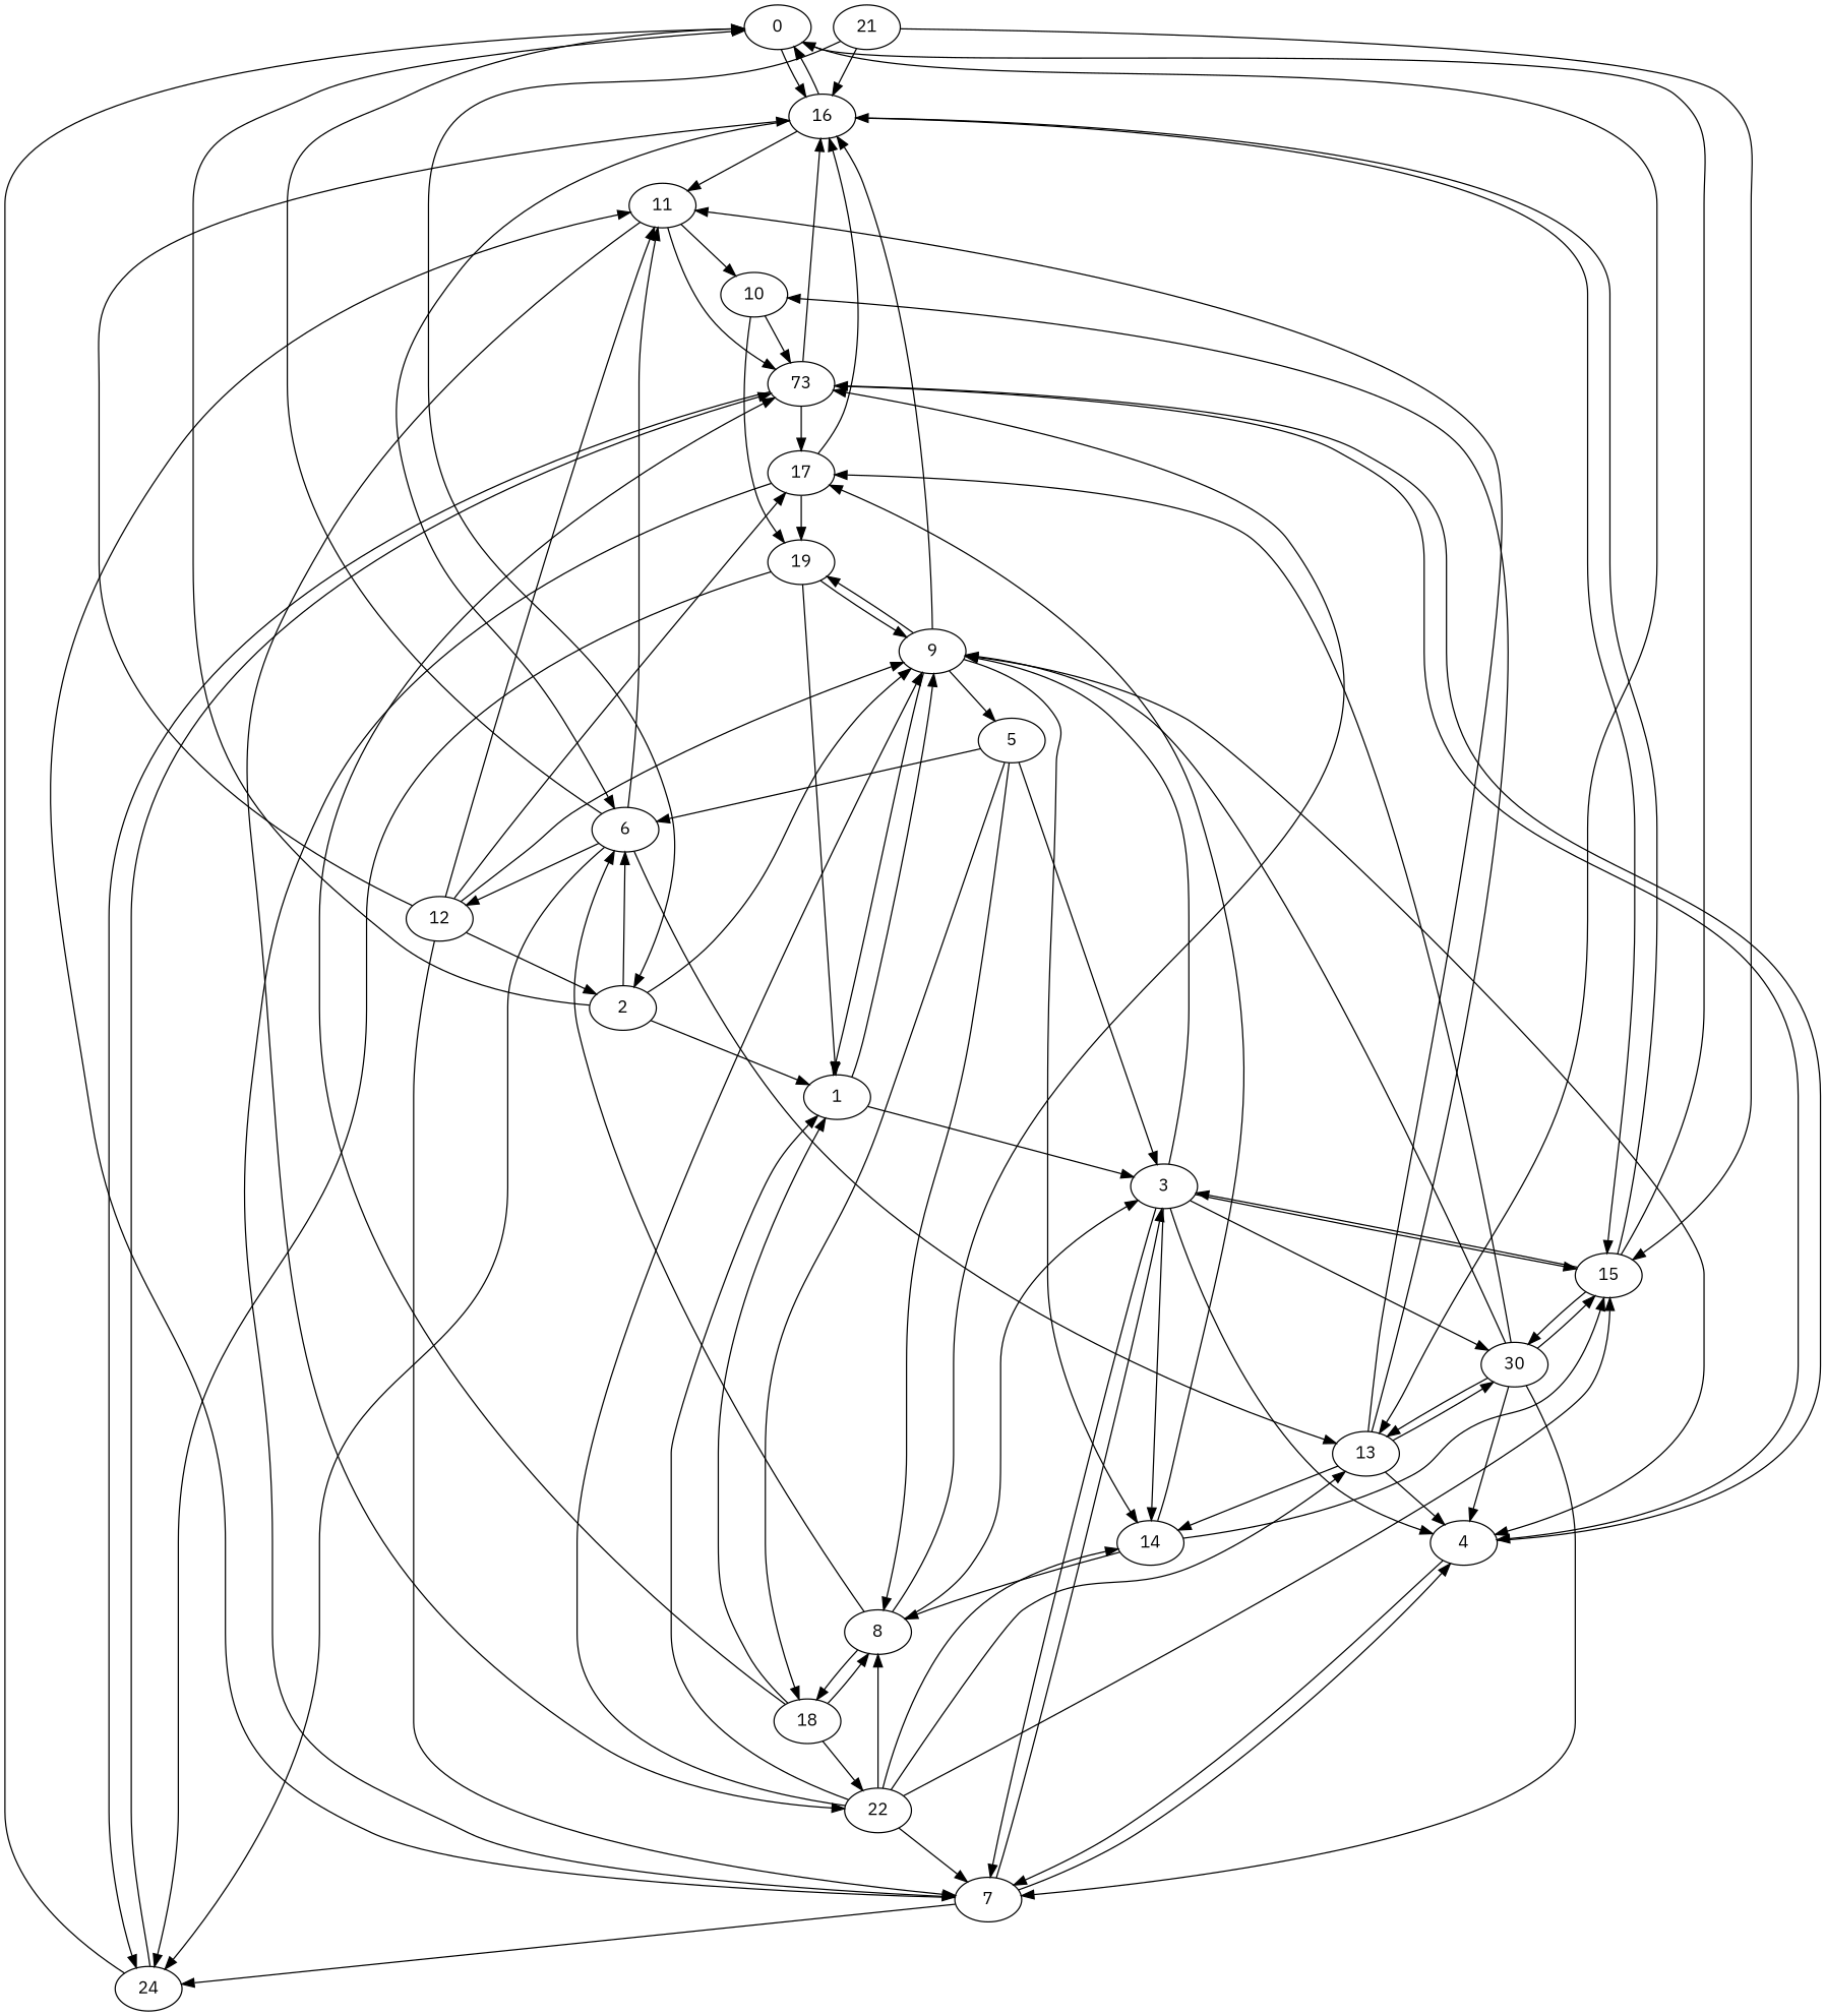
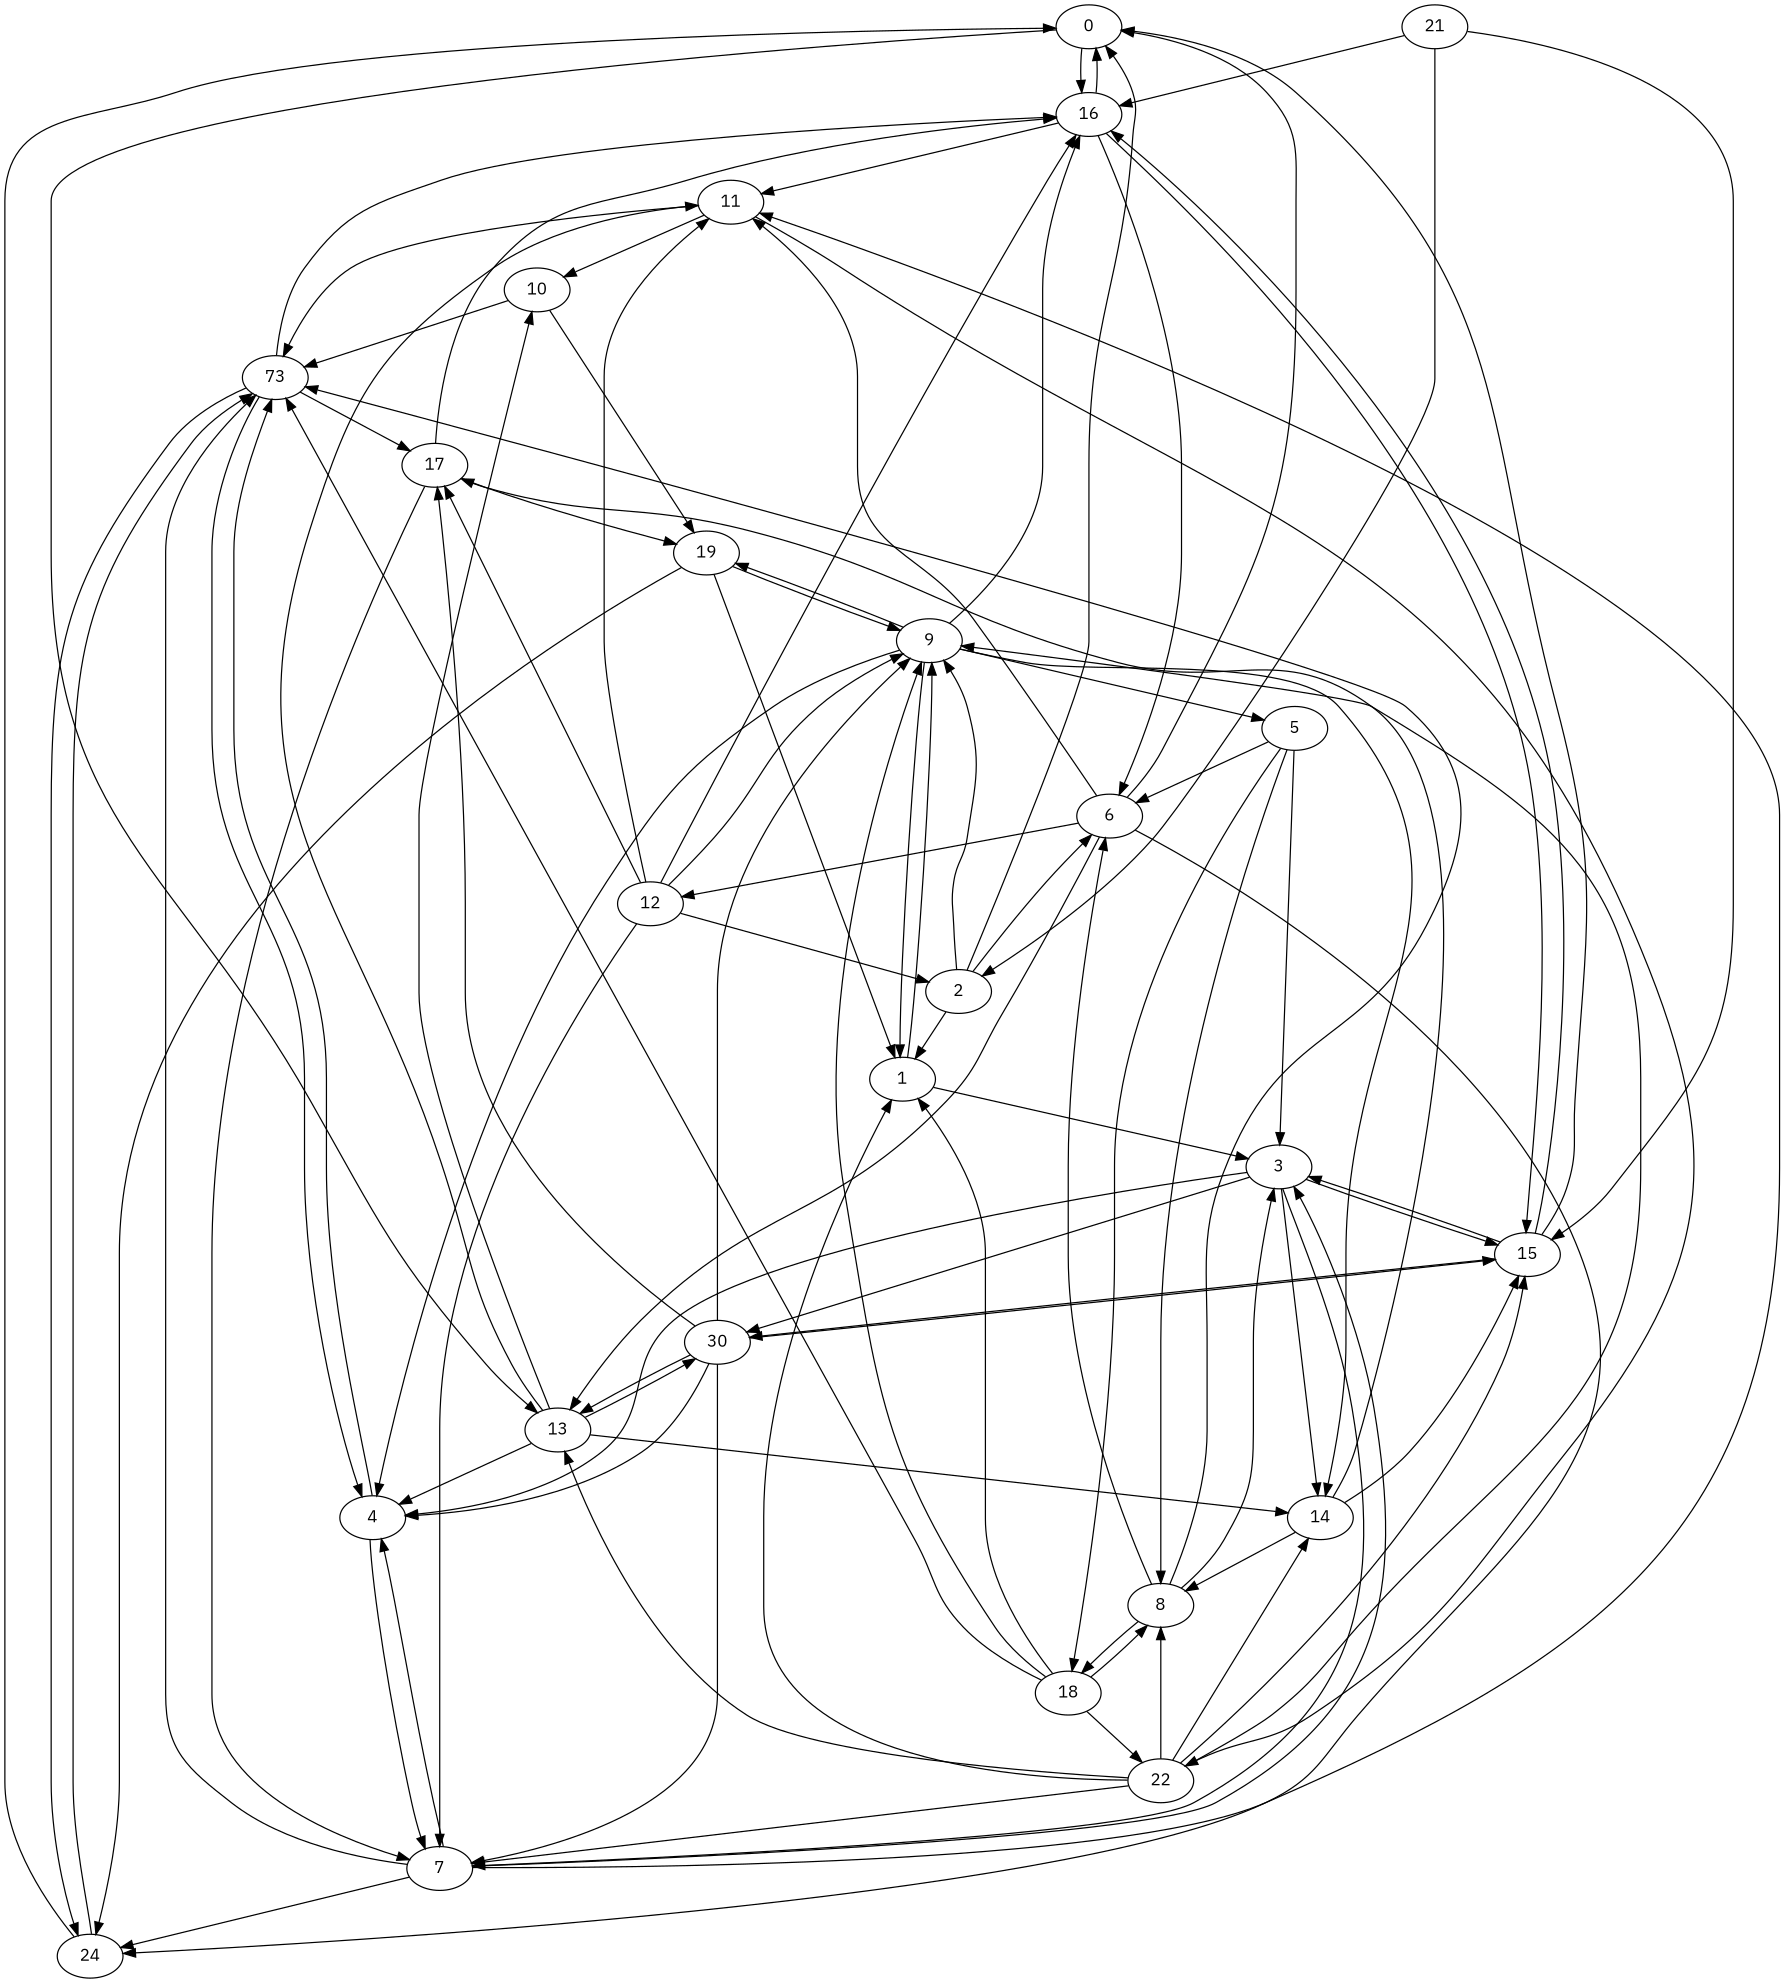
  digraph {
    fontname="IBM Plex Sans"
    node [fontname="IBM Plex Sans"]
    edge [fontname="IBM Plex Sans"]
    0
    16
    13
    6
    15
    11
    n7 [label=30]
    14
    4
    10
    24
    12
    3
    n14 [label=73]
    22
    9
    7
    17
    8
    19
    1
    5
    18
    2
    21
    0 -> 16
    0 -> 13
    16 -> 0
    16 -> 6
    16 -> 15
    16 -> 11
    13 -> 11
    13 -> n7
    13 -> 14
    13 -> 4
    13 -> 10
    6 -> 0
    6 -> 13
    6 -> 11
    6 -> 24
    6 -> 12
    15 -> 0
    15 -> 16
    15 -> n7
    15 -> 3
    11 -> 10
    11 -> n14
    11 -> 22
    n7 -> 13
    n7 -> 15
    n7 -> 4
    n7 -> 9
    n7 -> 7
    n7 -> 17
    14 -> 15
    14 -> 17
    14 -> 8
    4 -> n14
    4 -> 7
    10 -> n14
    10 -> 19
    24 -> 0
    24 -> n14
    12 -> 16
    12 -> 11
    12 -> 9
    12 -> 7
    12 -> 17
    12 -> 2
    3 -> 15
    3 -> n7
    3 -> 14
    3 -> 4
    3 -> 7
    n14 -> 16
    n14 -> 4
    n14 -> 24
    n14 -> 17
    22 -> 13
    22 -> 15
    22 -> 14
    22 -> 9
    22 -> 7
    22 -> 8
    22 -> 1
    9 -> 16
    9 -> 14
    9 -> 4
    9 -> 19
    9 -> 1
    9 -> 5
    7 -> 11
    7 -> 4
    7 -> 24
    7 -> 3
+   7 -> n14
    17 -> 16
    17 -> 7
    17 -> 19
    8 -> 6
    8 -> 3
    8 -> n14
    8 -> 18
    19 -> 24
    19 -> 9
    19 -> 1
    1 -> 3
    1 -> 9
    5 -> 6
    5 -> 3
    5 -> 8
    5 -> 18
    18 -> n14
    18 -> 22
-   3 -> 9
+   18 -> 9
    18 -> 8
    18 -> 1
    2 -> 0
    2 -> 6
    2 -> 9
    2 -> 1
    21 -> 16
    21 -> 15
    21 -> 2
  }
